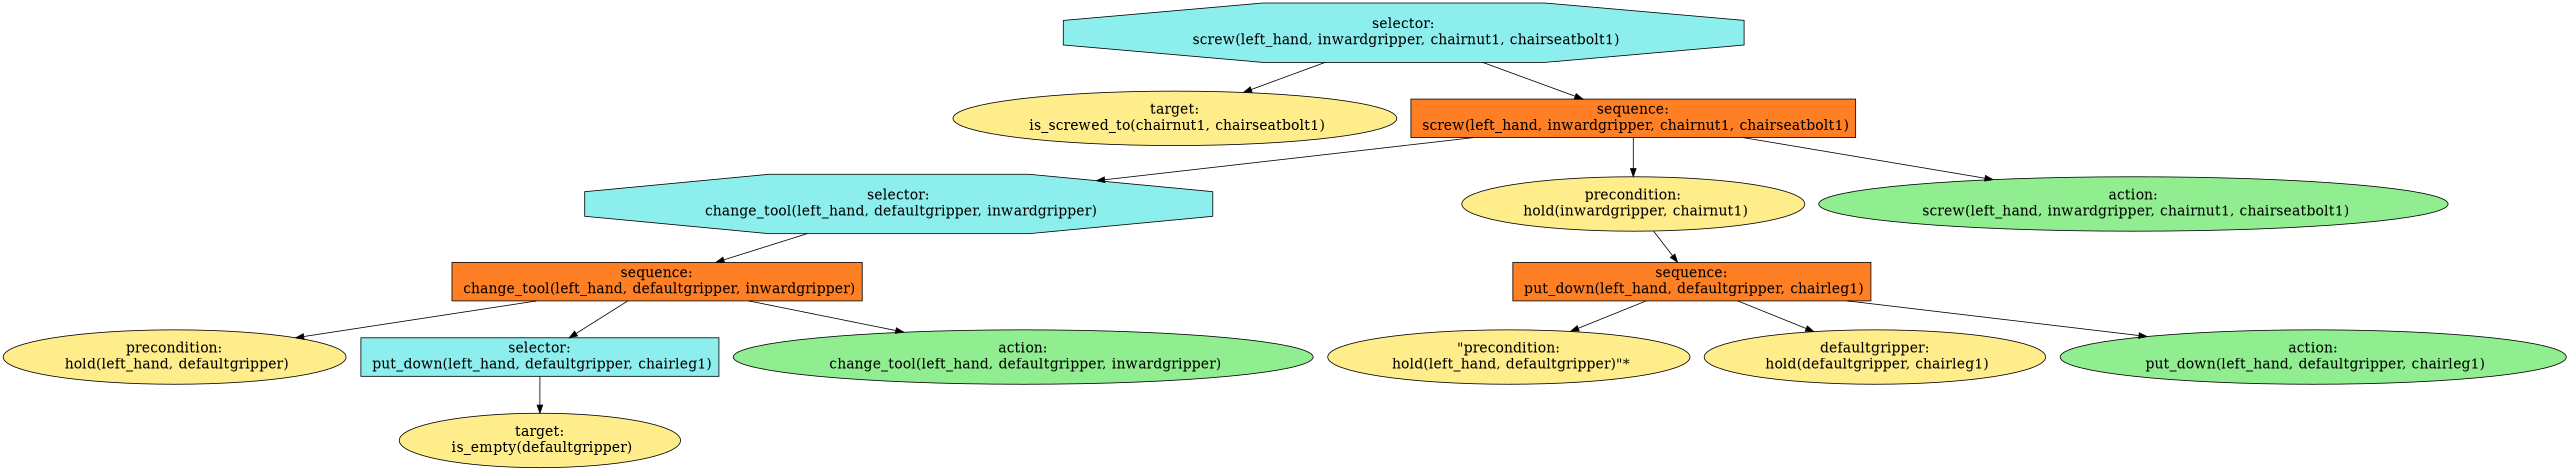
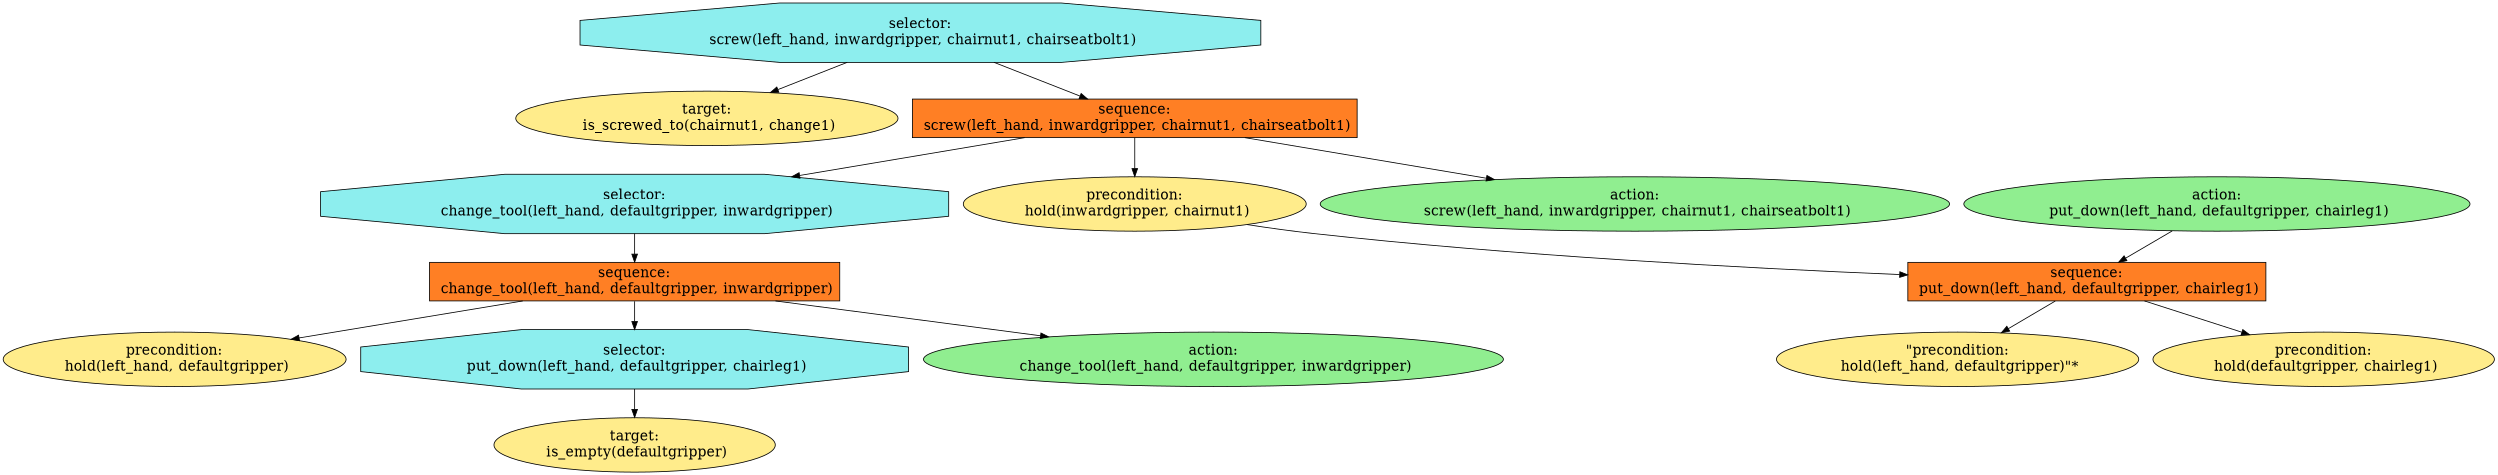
  digraph {
    fontname="times-roman"
    ordering=out
    node [fillcolor=lightgoldenrod1 fontcolor=black fontname="times-roman" fontsize=18 shape=ellipse style=filled]
    edge [fontname="times-roman"]
    n1 [fillcolor=darkslategray2 label="selector:\n screw(left_hand, inwardgripper, chairnut1, chairseatbolt1)" shape=octagon]
-   n2 [label="target:\n is_screwed_to(chairnut1, chairseatbolt1)"]
+   n2 [label="target:\n is_screwed_to(chairnut1, change1)"]
    n3 [fillcolor=chocolate1 label="sequence:\n screw(left_hand, inwardgripper, chairnut1, chairseatbolt1)" shape=box]
    n4 [fillcolor=darkslategray2 label="selector:\n change_tool(left_hand, defaultgripper, inwardgripper)" shape=octagon]
    n5 [label="precondition:\n hold(inwardgripper, chairnut1)"]
    n6 [fillcolor=lightgreen label="action:\n screw(left_hand, inwardgripper, chairnut1, chairseatbolt1)"]
    n7 [fillcolor=chocolate1 label="sequence:\n change_tool(left_hand, defaultgripper, inwardgripper)" shape=box]
    n8 [fillcolor=chocolate1 label="sequence:\n put_down(left_hand, defaultgripper, chairleg1)" shape=box]
    n9 [label="precondition:\n hold(left_hand, defaultgripper)"]
-   n10 [fillcolor=darkslategray2 label="selector:\n put_down(left_hand, defaultgripper, chairleg1)" shape=box]
+   n10 [fillcolor=darkslategray2 label="selector:\n put_down(left_hand, defaultgripper, chairleg1)" shape=octagon]
    n11 [fillcolor=lightgreen label="action:\n change_tool(left_hand, defaultgripper, inwardgripper)"]
    n12 [label="target:\n is_empty(defaultgripper)"]
    n13 [label="\"precondition:\n hold(left_hand, defaultgripper)\"*"]
-   n14 [label="defaultgripper:\n hold(defaultgripper, chairleg1)"]
+   n14 [label="precondition:\n hold(defaultgripper, chairleg1)"]
    n15 [fillcolor=lightgreen label="action:\n put_down(left_hand, defaultgripper, chairleg1)"]
    n1 -> n2
    n1 -> n3
    n3 -> n4
    n3 -> n5
    n3 -> n6
    n4 -> n7
    n5 -> n8
    n7 -> n9
    n7 -> n10
    n7 -> n11
    n8 -> n13
    n8 -> n14
-   n8 -> n15
+   n15 -> n8
    n10 -> n12
  }
